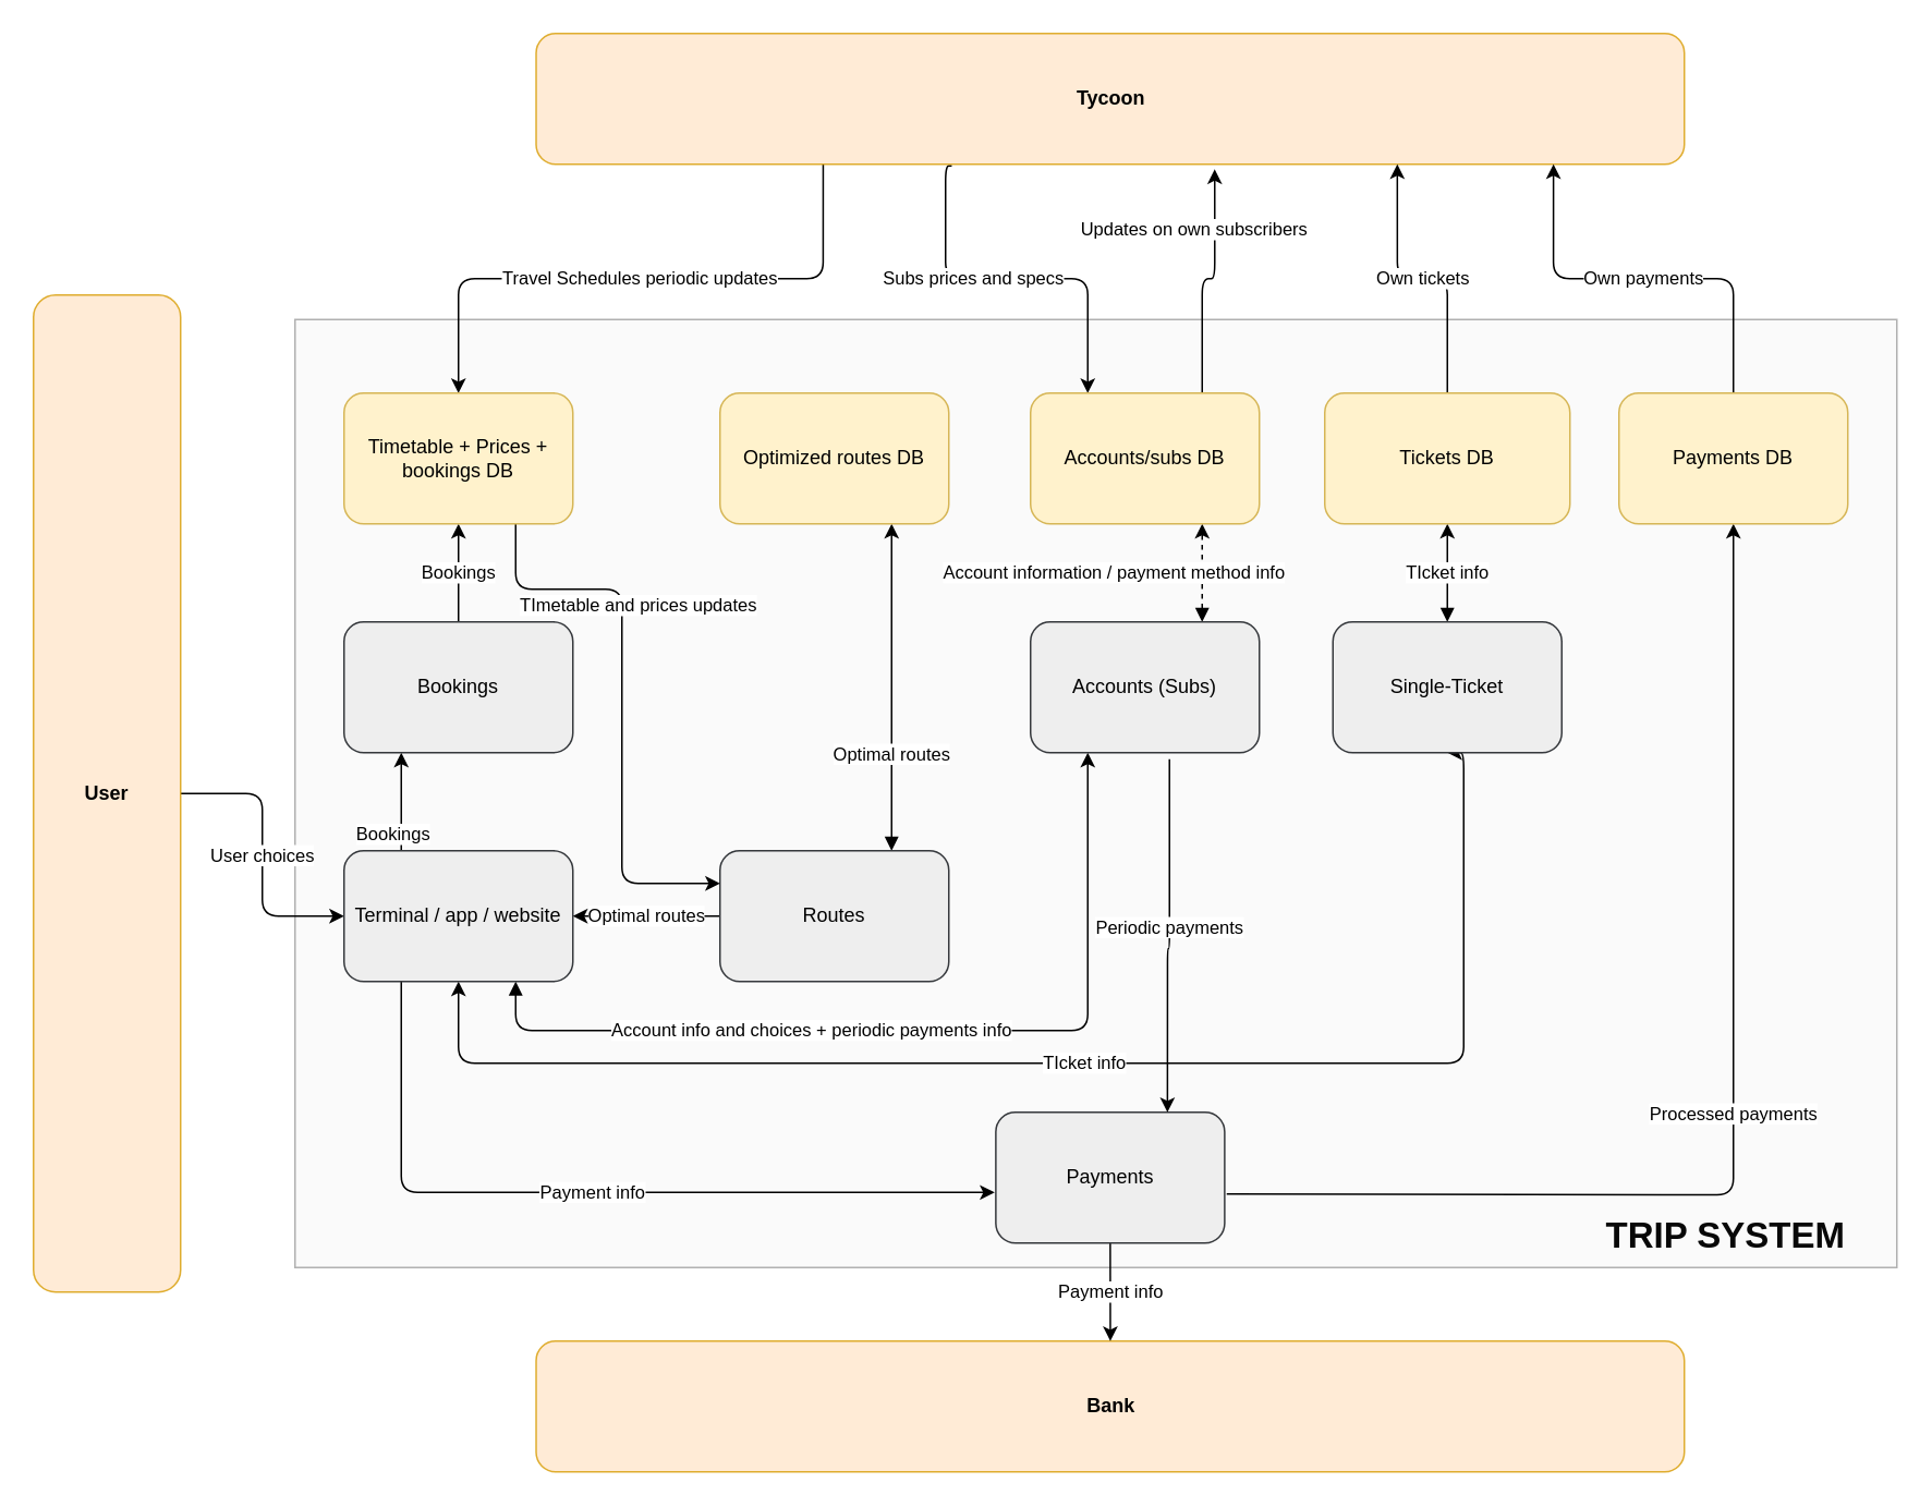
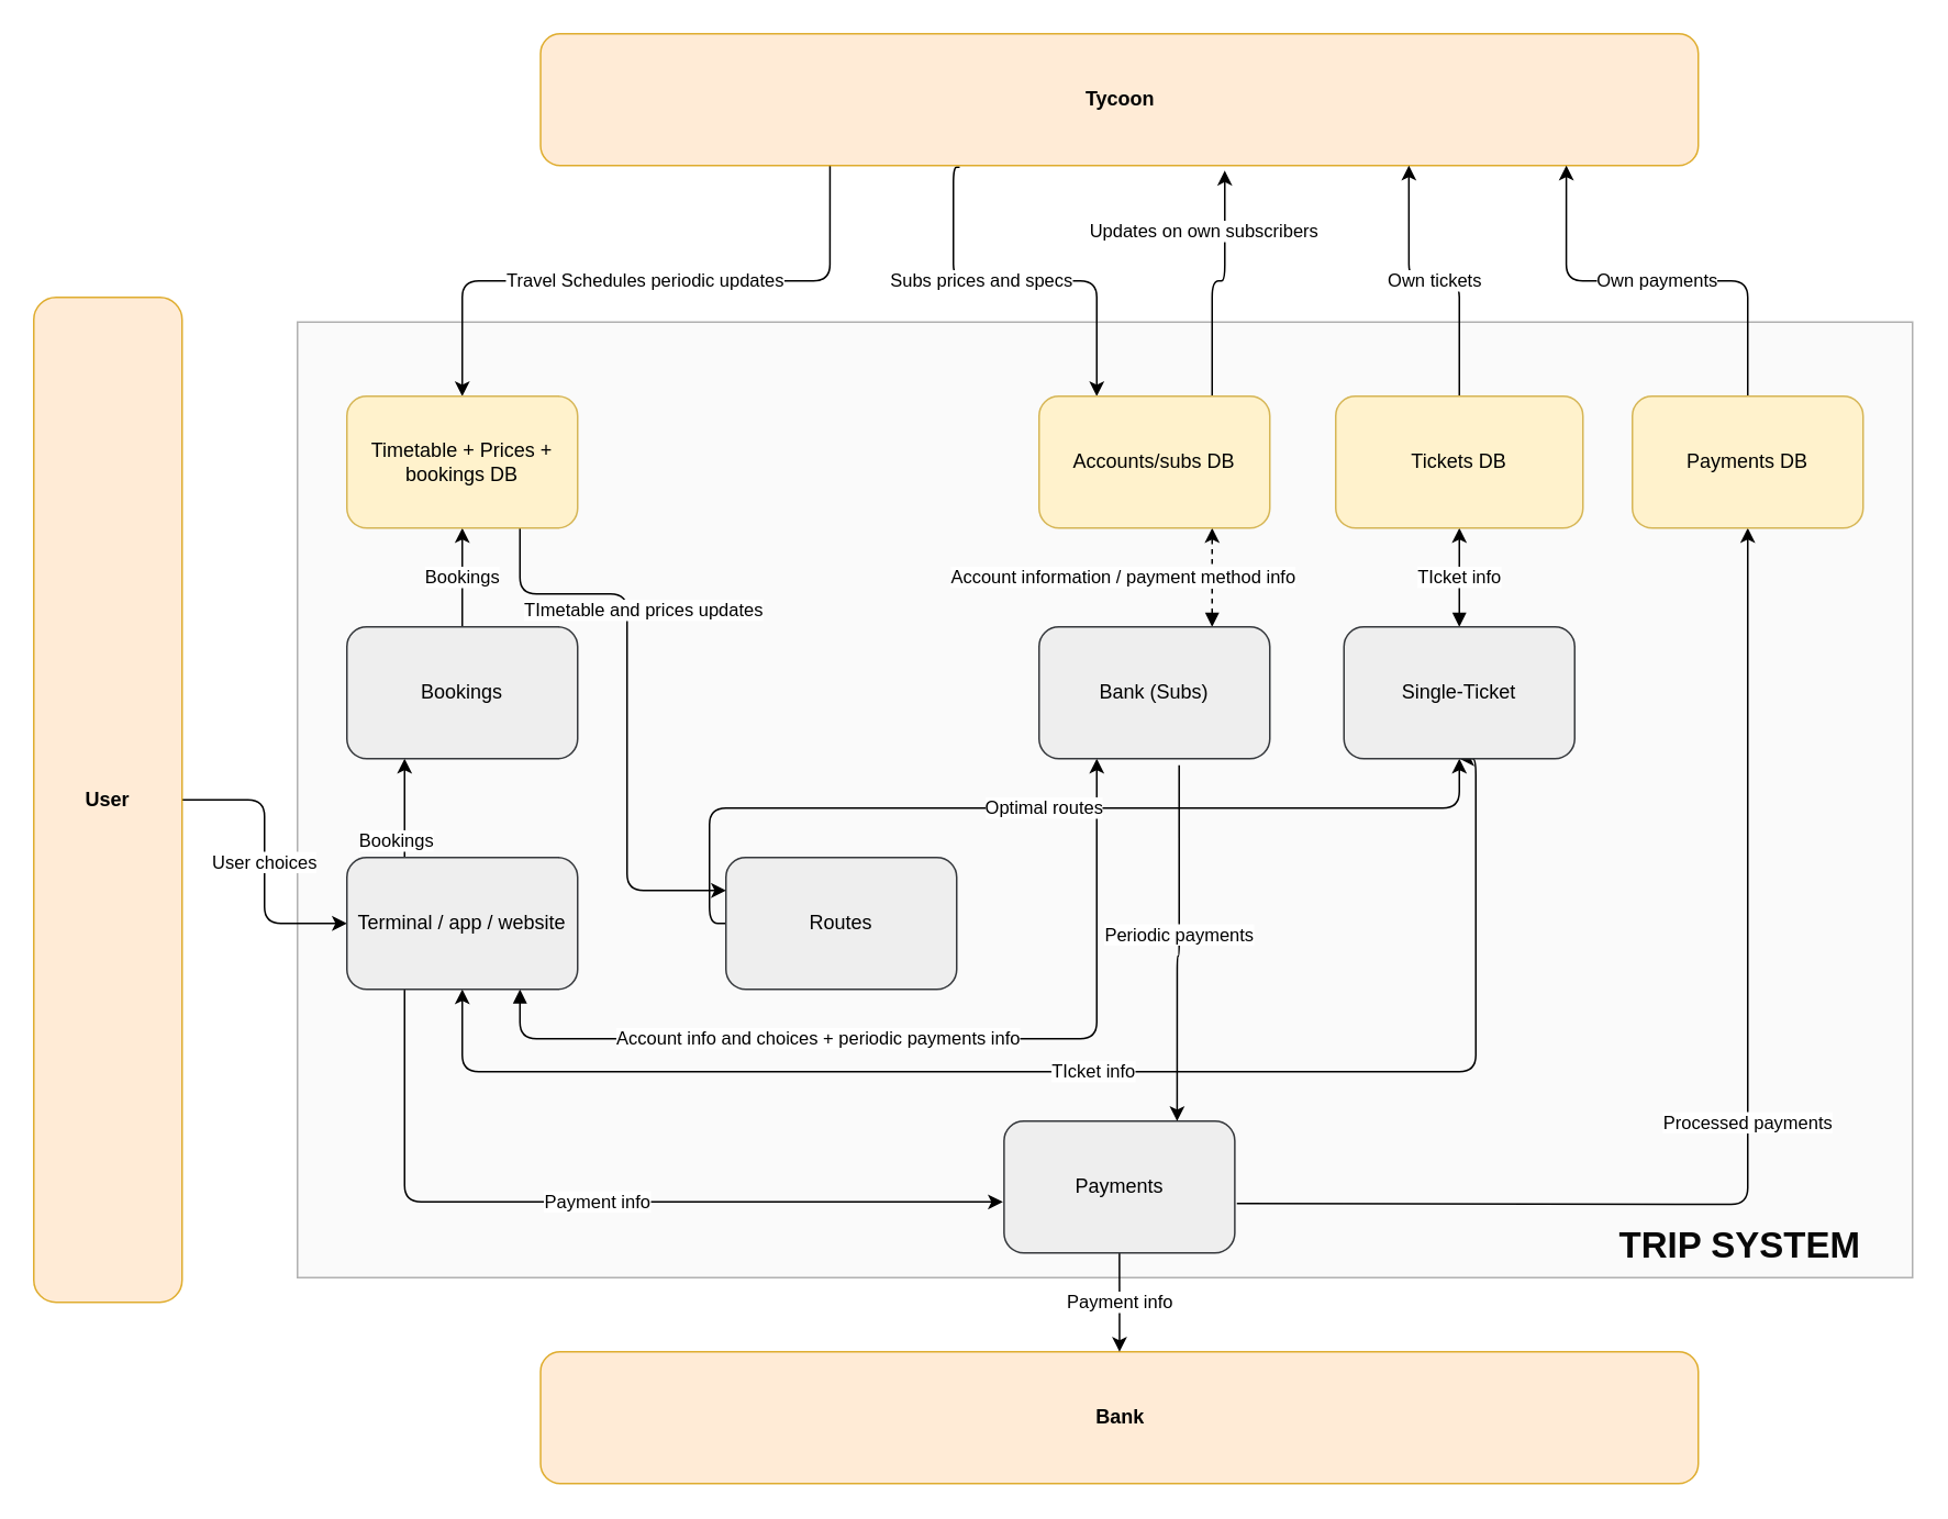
  <mxCell id="0" />
  <mxCell id="1" parent="0" />
  <mxCell id="2" value="" style="whiteSpace=wrap;html=1;shadow=0;glass=0;sketch=0;opacity=50;fillColor=#f5f5f5;strokeColor=#666666;fontColor=#333333;" parent="1" vertex="1"><mxGeometry x="180" y="195" width="980" height="580" as="geometry" /></mxCell>
  <mxCell id="3" value="User choices" style="edgeStyle=orthogonalEdgeStyle;html=1;exitX=1;exitY=0.5;exitDx=0;exitDy=0;entryX=0;entryY=0.5;entryDx=0;entryDy=0;startArrow=none;startFill=0;" parent="1" source="4" target="9" edge="1"><mxGeometry relative="1" as="geometry" /></mxCell>
  <mxCell id="4" value="&lt;b&gt;User&lt;/b&gt;" style="rounded=1;whiteSpace=wrap;html=1;fillColor=#ffe6cc;strokeColor=#d79b00;opacity=80;" parent="1" vertex="1"><mxGeometry x="20" y="180" width="90" height="610" as="geometry" /></mxCell>
  <mxCell id="5" value="Account info and choices + periodic payments info" style="edgeStyle=orthogonalEdgeStyle;html=1;exitX=0.75;exitY=1;exitDx=0;exitDy=0;entryX=0.25;entryY=1;entryDx=0;entryDy=0;startArrow=block;startFill=1;" parent="1" source="9" target="25" edge="1"><mxGeometry x="-0.234" relative="1" as="geometry"><Array as="points"><mxPoint x="315" y="630" /><mxPoint x="665" y="630" /></Array><mxPoint as="offset" /></mxGeometry></mxCell>
  <mxCell id="6" value="TIcket info" style="edgeStyle=orthogonalEdgeStyle;html=1;exitX=0.5;exitY=1;exitDx=0;exitDy=0;entryX=0.5;entryY=1;entryDx=0;entryDy=0;startArrow=classic;startFill=1;" parent="1" source="9" target="34" edge="1"><mxGeometry relative="1" as="geometry"><Array as="points"><mxPoint x="280" y="650" /><mxPoint x="895" y="650" /></Array></mxGeometry></mxCell>
  <mxCell id="7" value="Bookings" style="edgeStyle=orthogonalEdgeStyle;html=1;exitX=0.25;exitY=0;exitDx=0;exitDy=0;entryX=0.25;entryY=1;entryDx=0;entryDy=0;" parent="1" source="9" target="11" edge="1"><mxGeometry x="-0.667" y="5" relative="1" as="geometry"><mxPoint as="offset" /></mxGeometry></mxCell>
  <mxCell id="8" value="Payment info" style="edgeStyle=orthogonalEdgeStyle;html=1;exitX=0.25;exitY=1;exitDx=0;exitDy=0;entryX=-0.005;entryY=0.613;entryDx=0;entryDy=0;entryPerimeter=0;" parent="1" source="9" target="19" edge="1"><mxGeometry relative="1" as="geometry" /></mxCell>
  <mxCell id="9" value="Terminal / app / website" style="rounded=1;whiteSpace=wrap;html=1;fillColor=#eeeeee;strokeColor=#36393d;" parent="1" vertex="1"><mxGeometry x="210" y="520" width="140" height="80" as="geometry" /></mxCell>
  <mxCell id="10" value="Bookings" style="edgeStyle=orthogonalEdgeStyle;html=1;exitX=0.5;exitY=0;exitDx=0;exitDy=0;entryX=0.5;entryY=1;entryDx=0;entryDy=0;" parent="1" source="11" target="31" edge="1"><mxGeometry relative="1" as="geometry" /></mxCell>
  <mxCell id="11" value="Bookings" style="rounded=1;whiteSpace=wrap;html=1;fillColor=#eeeeee;strokeColor=#36393d;" parent="1" vertex="1"><mxGeometry x="210" y="380" width="140" height="80" as="geometry" /></mxCell>
  <mxCell id="12" value="&lt;b&gt;Bank&lt;/b&gt;" style="rounded=1;whiteSpace=wrap;html=1;fillColor=#ffe6cc;strokeColor=#d79b00;opacity=80;" parent="1" vertex="1"><mxGeometry x="327.5" y="820" width="702.5" height="80" as="geometry" /></mxCell>
  <mxCell id="13" value="Travel Schedules periodic updates" style="edgeStyle=orthogonalEdgeStyle;html=1;exitX=0.25;exitY=1;exitDx=0;exitDy=0;entryX=0.5;entryY=0;entryDx=0;entryDy=0;" parent="1" source="15" target="31" edge="1"><mxGeometry relative="1" as="geometry" /></mxCell>
  <mxCell id="14" value="Subs prices and specs" style="edgeStyle=orthogonalEdgeStyle;html=1;exitX=0.362;exitY=1.013;exitDx=0;exitDy=0;entryX=0.25;entryY=0;entryDx=0;entryDy=0;startArrow=none;startFill=0;exitPerimeter=0;" parent="1" source="15" target="27" edge="1"><mxGeometry x="-0.217" relative="1" as="geometry"><Array as="points"><mxPoint x="578" y="101" /><mxPoint x="578" y="170" /><mxPoint x="665" y="170" /></Array><mxPoint as="offset" /></mxGeometry></mxCell>
  <mxCell id="15" value="&lt;b&gt;Tycoon&lt;/b&gt;" style="rounded=1;whiteSpace=wrap;html=1;fillColor=#ffe6cc;strokeColor=#d79b00;opacity=80;" parent="1" vertex="1"><mxGeometry x="327.5" y="20" width="702.5" height="80" as="geometry" /></mxCell>
  <mxCell id="16" value="&lt;h1&gt;&lt;b&gt;&lt;font color=&quot;#080808&quot;&gt;TRIP SYSTEM&lt;/font&gt;&lt;/b&gt;&lt;/h1&gt;" style="edgeLabel;html=1;align=center;verticalAlign=middle;resizable=0;points=[];labelBackgroundColor=none;" parent="1" vertex="1" connectable="0"><mxGeometry x="1070" y="740" as="geometry"><mxPoint x="-16" y="15" as="offset" /></mxGeometry></mxCell>
  <mxCell id="17" value="Payment info" style="edgeStyle=orthogonalEdgeStyle;html=1;exitX=0.5;exitY=1;exitDx=0;exitDy=0;" parent="1" source="19" target="12" edge="1"><mxGeometry relative="1" as="geometry" /></mxCell>
  <mxCell id="18" value="Processed payments" style="edgeStyle=orthogonalEdgeStyle;html=1;entryX=0.5;entryY=1;entryDx=0;entryDy=0;" parent="1" target="29" edge="1"><mxGeometry relative="1" as="geometry"><mxPoint x="750" y="730" as="sourcePoint" /></mxGeometry></mxCell>
  <mxCell id="19" value="Payments" style="rounded=1;whiteSpace=wrap;html=1;fillColor=#eeeeee;strokeColor=#36393d;" parent="1" vertex="1"><mxGeometry x="608.75" y="680" width="140" height="80" as="geometry" /></mxCell>
- <mxCell id="20" value="Optimal routes" style="edgeStyle=orthogonalEdgeStyle;html=1;exitX=0.75;exitY=0;exitDx=0;exitDy=0;entryX=0.75;entryY=1;entryDx=0;entryDy=0;startArrow=block;startFill=1;" parent="1" source="22" target="32" edge="1"><mxGeometry x="-0.412" relative="1" as="geometry"><mxPoint as="offset" /></mxGeometry></mxCell>
- <mxCell id="21" value="Optimal routes" style="edgeStyle=orthogonalEdgeStyle;html=1;exitX=0;exitY=0.5;exitDx=0;exitDy=0;entryX=1;entryY=0.5;entryDx=0;entryDy=0;" parent="1" source="22" target="9" edge="1"><mxGeometry relative="1" as="geometry" /></mxCell>
+ <mxCell id="21" value="Optimal routes" style="edgeStyle=orthogonalEdgeStyle;html=1;exitX=0;exitY=0.5;exitDx=0;exitDy=0;" parent="1" source="22" target="34" edge="1"><mxGeometry relative="1" as="geometry" /></mxCell>
  <mxCell id="22" value="Routes" style="rounded=1;whiteSpace=wrap;html=1;fillColor=#eeeeee;strokeColor=#36393d;" parent="1" vertex="1"><mxGeometry x="440" y="520" width="140" height="80" as="geometry" /></mxCell>
  <mxCell id="23" value="Account information / payment method info" style="edgeStyle=orthogonalEdgeStyle;html=1;exitX=0.75;exitY=0;exitDx=0;exitDy=0;entryX=0.75;entryY=1;entryDx=0;entryDy=0;startArrow=block;startFill=1;dashed=1;" parent="1" source="25" target="27" edge="1"><mxGeometry y="54" relative="1" as="geometry"><mxPoint as="offset" /></mxGeometry></mxCell>
  <mxCell id="24" value="Periodic payments" style="edgeStyle=orthogonalEdgeStyle;html=1;exitX=0.607;exitY=1.05;exitDx=0;exitDy=0;entryX=0.75;entryY=0;entryDx=0;entryDy=0;exitPerimeter=0;" parent="1" source="25" target="19" edge="1"><mxGeometry x="-0.053" relative="1" as="geometry"><Array as="points"><mxPoint x="714" y="580" /></Array><mxPoint as="offset" /></mxGeometry></mxCell>
- <mxCell id="25" value="Accounts (Subs)" style="rounded=1;whiteSpace=wrap;html=1;fillColor=#eeeeee;strokeColor=#36393d;" parent="1" vertex="1"><mxGeometry x="630" y="380" width="140" height="80" as="geometry" /></mxCell>
+ <mxCell id="25" value="Bank (Subs)" style="rounded=1;whiteSpace=wrap;html=1;fillColor=#eeeeee;strokeColor=#36393d;" parent="1" vertex="1"><mxGeometry x="630" y="380" width="140" height="80" as="geometry" /></mxCell>
  <mxCell id="26" value="Updates on own subscribers" style="edgeStyle=orthogonalEdgeStyle;html=1;exitX=0.75;exitY=0;exitDx=0;exitDy=0;entryX=0.591;entryY=1.038;entryDx=0;entryDy=0;entryPerimeter=0;" parent="1" source="27" target="15" edge="1"><mxGeometry x="0.489" y="13" relative="1" as="geometry"><mxPoint as="offset" /></mxGeometry></mxCell>
  <mxCell id="27" value="Accounts/subs DB" style="rounded=1;whiteSpace=wrap;html=1;fillColor=#fff2cc;strokeColor=#d6b656;" parent="1" vertex="1"><mxGeometry x="630" y="240" width="140" height="80" as="geometry" /></mxCell>
  <mxCell id="28" value="Own payments" style="edgeStyle=orthogonalEdgeStyle;html=1;exitX=0.5;exitY=0;exitDx=0;exitDy=0;entryX=0.886;entryY=1;entryDx=0;entryDy=0;entryPerimeter=0;startArrow=none;startFill=0;" parent="1" source="29" target="15" edge="1"><mxGeometry relative="1" as="geometry" /></mxCell>
  <mxCell id="29" value="Payments DB" style="rounded=1;whiteSpace=wrap;html=1;fillColor=#fff2cc;strokeColor=#d6b656;" parent="1" vertex="1"><mxGeometry x="990" y="240" width="140" height="80" as="geometry" /></mxCell>
  <mxCell id="30" value="TImetable and prices updates" style="edgeStyle=orthogonalEdgeStyle;html=1;exitX=0.75;exitY=1;exitDx=0;exitDy=0;entryX=0;entryY=0.25;entryDx=0;entryDy=0;" parent="1" source="31" target="22" edge="1"><mxGeometry x="-0.333" y="10" relative="1" as="geometry"><Array as="points"><mxPoint x="315" y="360" /><mxPoint x="380" y="360" /><mxPoint x="380" y="540" /></Array><mxPoint as="offset" /></mxGeometry></mxCell>
  <mxCell id="31" value="Timetable + Prices + bookings DB" style="rounded=1;whiteSpace=wrap;html=1;fillColor=#fff2cc;strokeColor=#d6b656;" parent="1" vertex="1"><mxGeometry x="210" y="240" width="140" height="80" as="geometry" /></mxCell>
- <mxCell id="32" value="Optimized routes DB" style="rounded=1;whiteSpace=wrap;html=1;fillColor=#fff2cc;strokeColor=#d6b656;" parent="1" vertex="1"><mxGeometry x="440" y="240" width="140" height="80" as="geometry" /></mxCell>
  <mxCell id="33" value="TIcket info" style="edgeStyle=orthogonalEdgeStyle;html=1;exitX=0.5;exitY=0;exitDx=0;exitDy=0;entryX=0.5;entryY=1;entryDx=0;entryDy=0;startArrow=block;startFill=1;" parent="1" source="34" target="36" edge="1"><mxGeometry relative="1" as="geometry"><mxPoint as="offset" /></mxGeometry></mxCell>
  <mxCell id="34" value="Single-Ticket" style="rounded=1;whiteSpace=wrap;html=1;fillColor=#eeeeee;strokeColor=#36393d;" parent="1" vertex="1"><mxGeometry x="815" y="380" width="140" height="80" as="geometry" /></mxCell>
  <mxCell id="35" value="Own tickets" style="edgeStyle=orthogonalEdgeStyle;html=1;exitX=0.5;exitY=0;exitDx=0;exitDy=0;entryX=0.75;entryY=1;entryDx=0;entryDy=0;startArrow=none;startFill=0;" parent="1" source="36" target="15" edge="1"><mxGeometry relative="1" as="geometry" /></mxCell>
  <mxCell id="36" value="Tickets DB" style="rounded=1;whiteSpace=wrap;html=1;fillColor=#fff2cc;strokeColor=#d6b656;" parent="1" vertex="1"><mxGeometry x="810" y="240" width="150" height="80" as="geometry" /></mxCell>
